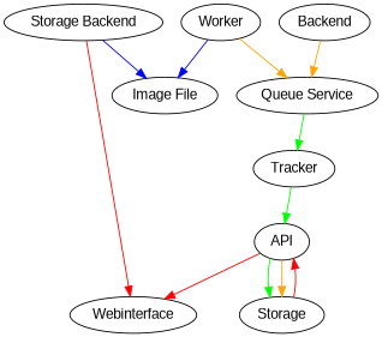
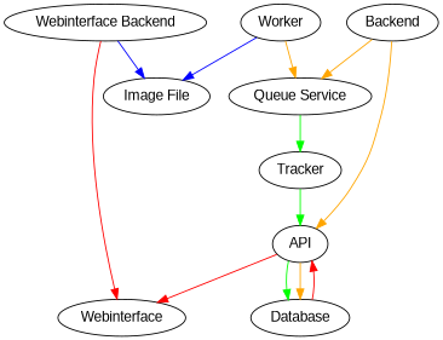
  digraph {
    fontname="Liberation Sans"
    node [fontname="Liberation Sans"]
    edge [color=orange fontname="Liberation Sans"]
    API
-   Database [label=Storage]
+   Database
    Webinterface
    n4 [label=Backend]
    "Queue Service"
    Tracker
    Worker
    "Image File"
-   "Storage Backend"
+   "Storage Backend" [label="Webinterface Backend"]
    API -> Database [color=green]
    API -> Database
    API -> Webinterface [color=red]
    Database -> API [color=red]
+   n4 -> API
    n4 -> "Queue Service"
    "Queue Service" -> Tracker [color=green]
    Tracker -> API [color=green]
    Worker -> "Queue Service"
    Worker -> "Image File" [color=blue]
    "Storage Backend" -> Webinterface [color=red]
    "Storage Backend" -> "Image File" [color=blue]
  }
